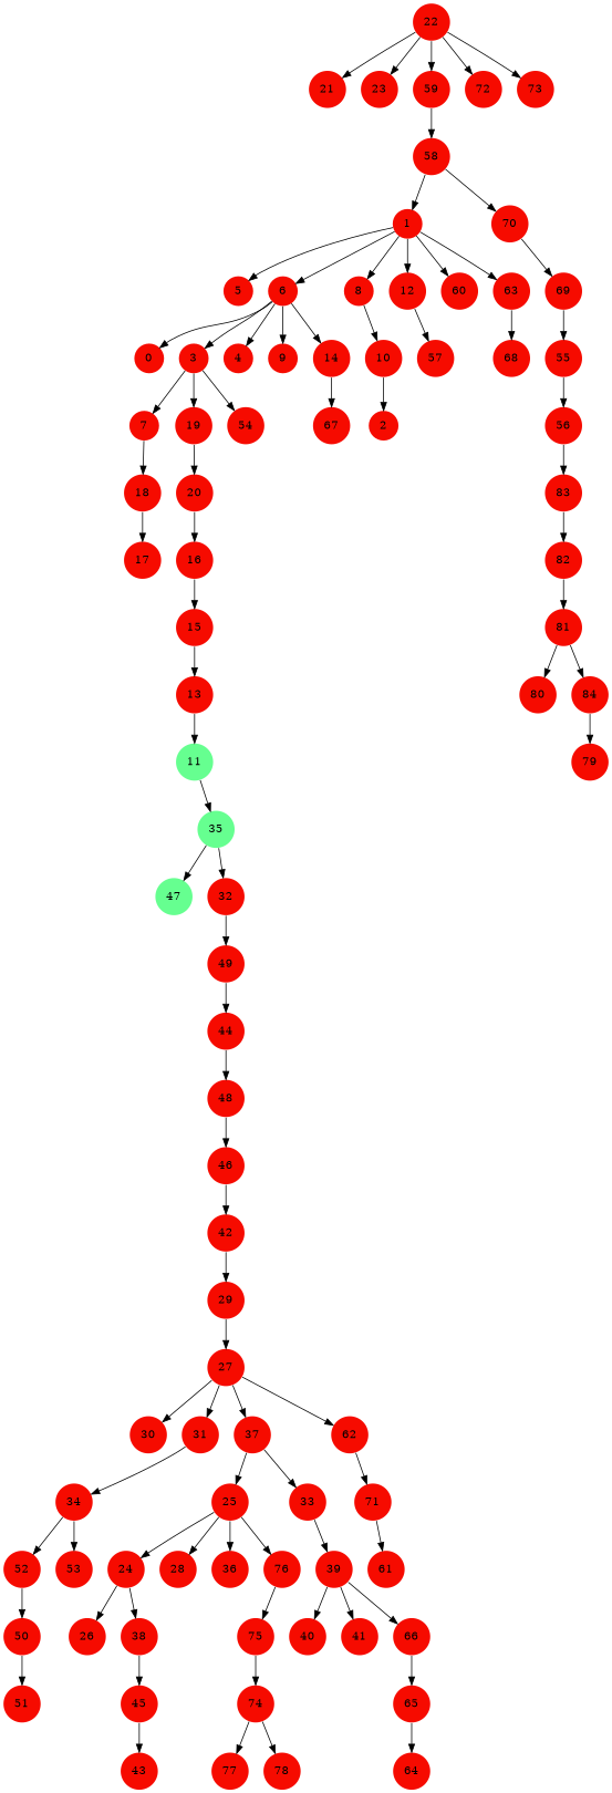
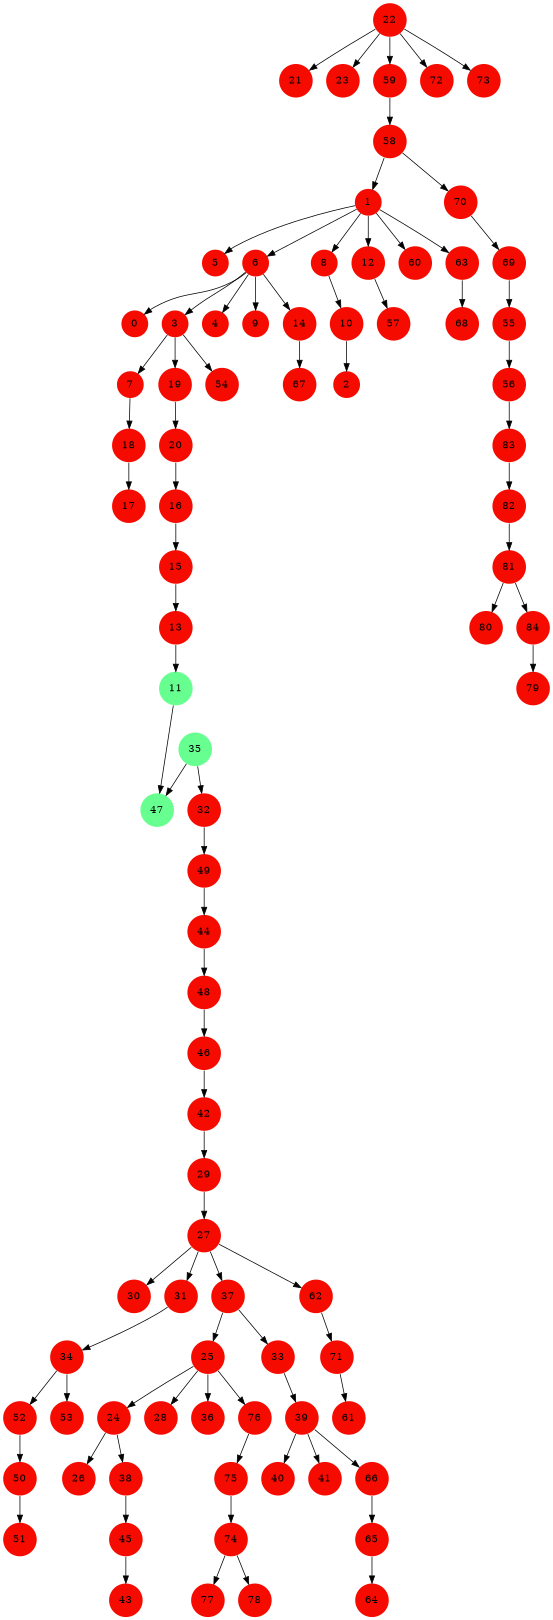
  digraph {
    node [fillcolor="#f60b00" penwidth=0 shape=circle style=filled]
    1
    5
    6
    8
    12
    60
    63
    0
    3
    4
    9
    14
    10
    57
    68
    7
    19
    54
    18
    20
    67
    17
    2
    11 [fillcolor="#66ff90"]
    47 [fillcolor="#66ff90"]
    13
    15
    16
    22
    21
    23
    59
    72
    73
    58
    24
    26
    38
    45
    25
    28
    36
    76
    75
    27
    30
    31
    37
    62
    34
    33
    71
    29
    52
    53
    32
    49
    44
    39
    40
    41
    66
    50
    35 [fillcolor="#66ff90"]
    43
    65
    42
    48
    46
    51
    55
    56
    83
    82
    70
    69
    61
    64
    74
    77
    78
    81
    80
    84
    79
    1 -> 5
    1 -> 6
    1 -> 8
    1 -> 12
    1 -> 60
    1 -> 63
    6 -> 0
    6 -> 3
    6 -> 4
    6 -> 9
    6 -> 14
    8 -> 10
    12 -> 57
    63 -> 68
    3 -> 7
    3 -> 19
    3 -> 54
    14 -> 67
    10 -> 2
    7 -> 18
    19 -> 20
    18 -> 17
    20 -> 16
-   11 -> 35
+   11 -> 47
    13 -> 11
    15 -> 13
    16 -> 15
    22 -> 21
    22 -> 23
    22 -> 59
    22 -> 72
    22 -> 73
    59 -> 58
    58 -> 1
    58 -> 70
    24 -> 26
    24 -> 38
    38 -> 45
    45 -> 43
    25 -> 24
    25 -> 28
    25 -> 36
    25 -> 76
    76 -> 75
    75 -> 74
    27 -> 30
    27 -> 31
    27 -> 37
    27 -> 62
    31 -> 34
    37 -> 25
    37 -> 33
    62 -> 71
    34 -> 52
    34 -> 53
    33 -> 39
    71 -> 61
    29 -> 27
    52 -> 50
    32 -> 49
    49 -> 44
    44 -> 48
    39 -> 40
    39 -> 41
    39 -> 66
    66 -> 65
    50 -> 51
    35 -> 47
    35 -> 32
    65 -> 64
    42 -> 29
    48 -> 46
    46 -> 42
    55 -> 56
    56 -> 83
    83 -> 82
    82 -> 81
    70 -> 69
    69 -> 55
    74 -> 77
    74 -> 78
    81 -> 80
    81 -> 84
    84 -> 79
  }
